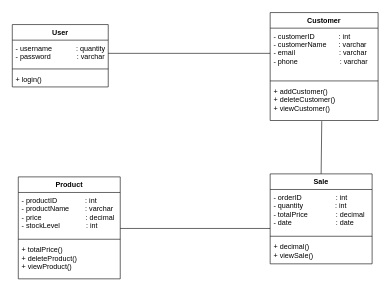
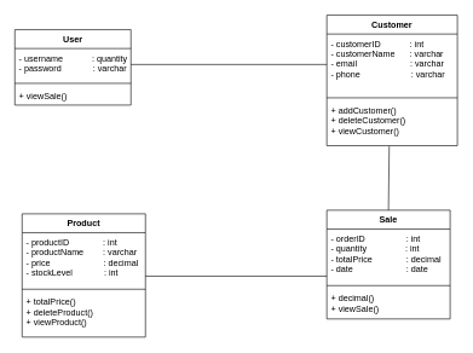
  <mxCell id="0" />
  <mxCell id="1" parent="0" />
  <mxCell id="2" value="Product" style="swimlane;fontStyle=1;align=center;verticalAlign=top;childLayout=stackLayout;horizontal=1;startSize=26;horizontalStack=0;resizeParent=1;resizeParentMax=0;resizeLast=0;collapsible=1;marginBottom=0;" vertex="1" parent="1"><mxGeometry x="30" y="294" width="170" height="170" as="geometry" /></mxCell>
  <mxCell id="3" value="- productID              : int&#10;- productName        : varchar&#10;- price                      : decimal&#10;- stockLevel             : int" style="text;strokeColor=none;fillColor=none;align=left;verticalAlign=top;spacingLeft=4;spacingRight=4;overflow=hidden;rotatable=0;points=[[0,0.5],[1,0.5]];portConstraint=eastwest;" vertex="1" parent="2"><mxGeometry y="26" width="170" height="74" as="geometry" /></mxCell>
  <mxCell id="4" value="" style="line;strokeWidth=1;fillColor=none;align=left;verticalAlign=middle;spacingTop=-1;spacingLeft=3;spacingRight=3;rotatable=0;labelPosition=right;points=[];portConstraint=eastwest;strokeColor=inherit;" vertex="1" parent="2"><mxGeometry y="100" width="170" height="8" as="geometry" /></mxCell>
  <mxCell id="5" value="+ totalPrice()&#10;+ deleteProduct()&#10;+ viewProduct()" style="text;strokeColor=none;fillColor=none;align=left;verticalAlign=top;spacingLeft=4;spacingRight=4;overflow=hidden;rotatable=0;points=[[0,0.5],[1,0.5]];portConstraint=eastwest;" vertex="1" parent="2"><mxGeometry y="108" width="170" height="62" as="geometry" /></mxCell>
  <mxCell id="6" value="Customer" style="swimlane;fontStyle=1;align=center;verticalAlign=top;childLayout=stackLayout;horizontal=1;startSize=26;horizontalStack=0;resizeParent=1;resizeParentMax=0;resizeLast=0;collapsible=1;marginBottom=0;" vertex="1" parent="1"><mxGeometry x="450" y="20" width="180" height="180" as="geometry" /></mxCell>
  <mxCell id="7" value="- customerID            : int&#10;- customerName      : varchar&#10;- email                      : varchar&#10;- phone                     : varchar" style="text;strokeColor=none;fillColor=none;align=left;verticalAlign=top;spacingLeft=4;spacingRight=4;overflow=hidden;rotatable=0;points=[[0,0.5],[1,0.5]];portConstraint=eastwest;" vertex="1" parent="6"><mxGeometry y="26" width="180" height="84" as="geometry" /></mxCell>
  <mxCell id="8" value="" style="line;strokeWidth=1;fillColor=none;align=left;verticalAlign=middle;spacingTop=-1;spacingLeft=3;spacingRight=3;rotatable=0;labelPosition=right;points=[];portConstraint=eastwest;strokeColor=inherit;" vertex="1" parent="6"><mxGeometry y="110" width="180" height="8" as="geometry" /></mxCell>
  <mxCell id="9" value="+ addCustomer()&#10;+ deleteCustomer()&#10;+ viewCustomer()" style="text;strokeColor=none;fillColor=none;align=left;verticalAlign=top;spacingLeft=4;spacingRight=4;overflow=hidden;rotatable=0;points=[[0,0.5],[1,0.5]];portConstraint=eastwest;" vertex="1" parent="6"><mxGeometry y="118" width="180" height="62" as="geometry" /></mxCell>
  <mxCell id="10" value="User" style="swimlane;fontStyle=1;align=center;verticalAlign=top;childLayout=stackLayout;horizontal=1;startSize=26;horizontalStack=0;resizeParent=1;resizeParentMax=0;resizeLast=0;collapsible=1;marginBottom=0;" vertex="1" parent="1"><mxGeometry x="20" y="40" width="160" height="104" as="geometry" /></mxCell>
  <mxCell id="11" value="- username            : quantity&#10;- password             : varchar" style="text;strokeColor=none;fillColor=none;align=left;verticalAlign=top;spacingLeft=4;spacingRight=4;overflow=hidden;rotatable=0;points=[[0,0.5],[1,0.5]];portConstraint=eastwest;" vertex="1" parent="10"><mxGeometry y="26" width="160" height="44" as="geometry" /></mxCell>
  <mxCell id="12" value="" style="line;strokeWidth=1;fillColor=none;align=left;verticalAlign=middle;spacingTop=-1;spacingLeft=3;spacingRight=3;rotatable=0;labelPosition=right;points=[];portConstraint=eastwest;strokeColor=inherit;" vertex="1" parent="10"><mxGeometry y="70" width="160" height="8" as="geometry" /></mxCell>
- <mxCell id="13" value="+ login()" style="text;strokeColor=none;fillColor=none;align=left;verticalAlign=top;spacingLeft=4;spacingRight=4;overflow=hidden;rotatable=0;points=[[0,0.5],[1,0.5]];portConstraint=eastwest;" vertex="1" parent="10"><mxGeometry y="78" width="160" height="26" as="geometry" /></mxCell>
+ <mxCell id="13" value="+ viewSale()" style="text;strokeColor=none;fillColor=none;align=left;verticalAlign=top;spacingLeft=4;spacingRight=4;overflow=hidden;rotatable=0;points=[[0,0.5],[1,0.5]];portConstraint=eastwest;" vertex="1" parent="10"><mxGeometry y="78" width="160" height="26" as="geometry" /></mxCell>
  <mxCell id="14" value="Sale" style="swimlane;fontStyle=1;align=center;verticalAlign=top;childLayout=stackLayout;horizontal=1;startSize=26;horizontalStack=0;resizeParent=1;resizeParentMax=0;resizeLast=0;collapsible=1;marginBottom=0;" vertex="1" parent="1"><mxGeometry x="450" y="289" width="170" height="150" as="geometry" /></mxCell>
  <mxCell id="15" value="- orderID                 : int&#10;- quantity                : int&#10;- totalPrice              : decimal&#10;- date                      : date" style="text;strokeColor=none;fillColor=none;align=left;verticalAlign=top;spacingLeft=4;spacingRight=4;overflow=hidden;rotatable=0;points=[[0,0.5],[1,0.5]];portConstraint=eastwest;" vertex="1" parent="14"><mxGeometry y="26" width="170" height="74" as="geometry" /></mxCell>
  <mxCell id="16" value="" style="line;strokeWidth=1;fillColor=none;align=left;verticalAlign=middle;spacingTop=-1;spacingLeft=3;spacingRight=3;rotatable=0;labelPosition=right;points=[];portConstraint=eastwest;strokeColor=inherit;" vertex="1" parent="14"><mxGeometry y="100" width="170" height="8" as="geometry" /></mxCell>
  <mxCell id="17" value="+ decimal()&#10;+ viewSale()" style="text;strokeColor=none;fillColor=none;align=left;verticalAlign=top;spacingLeft=4;spacingRight=4;overflow=hidden;rotatable=0;points=[[0,0.5],[1,0.5]];portConstraint=eastwest;" vertex="1" parent="14"><mxGeometry y="108" width="170" height="42" as="geometry" /></mxCell>
  <mxCell id="18" value="" style="endArrow=none;html=1;rounded=0;exitX=1;exitY=0.5;exitDx=0;exitDy=0;entryX=0;entryY=0.5;entryDx=0;entryDy=0;" edge="1" parent="1" source="11" target="7"><mxGeometry width="50" height="50" relative="1" as="geometry"><mxPoint x="350" y="240" as="sourcePoint" /><mxPoint x="400" y="190" as="targetPoint" /></mxGeometry></mxCell>
  <mxCell id="19" value="" style="endArrow=none;html=1;rounded=0;" edge="1" parent="1"><mxGeometry width="50" height="50" relative="1" as="geometry"><mxPoint x="200" y="380" as="sourcePoint" /><mxPoint x="450" y="380" as="targetPoint" /></mxGeometry></mxCell>
  <mxCell id="20" value="" style="endArrow=none;html=1;rounded=0;entryX=0.478;entryY=1.016;entryDx=0;entryDy=0;entryPerimeter=0;exitX=0.5;exitY=0;exitDx=0;exitDy=0;" edge="1" parent="1" source="14" target="9"><mxGeometry width="50" height="50" relative="1" as="geometry"><mxPoint x="350" y="240" as="sourcePoint" /><mxPoint x="400" y="190" as="targetPoint" /></mxGeometry></mxCell>
